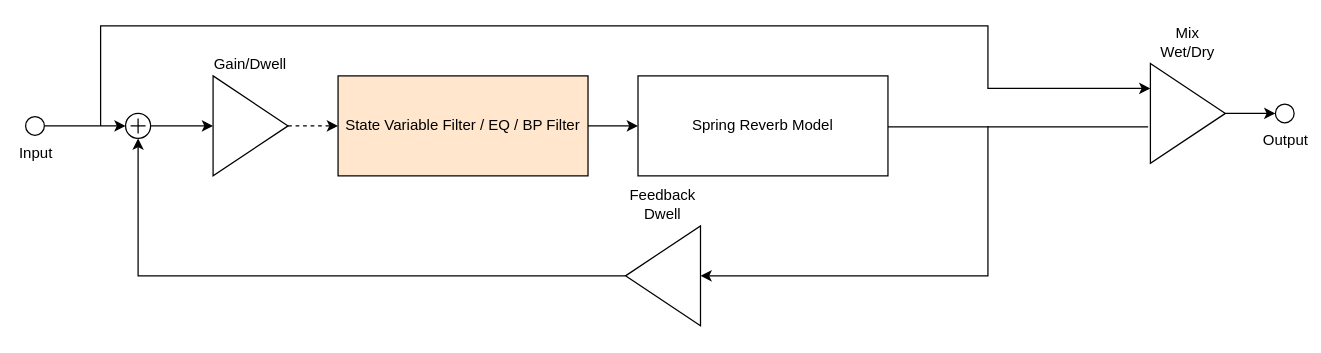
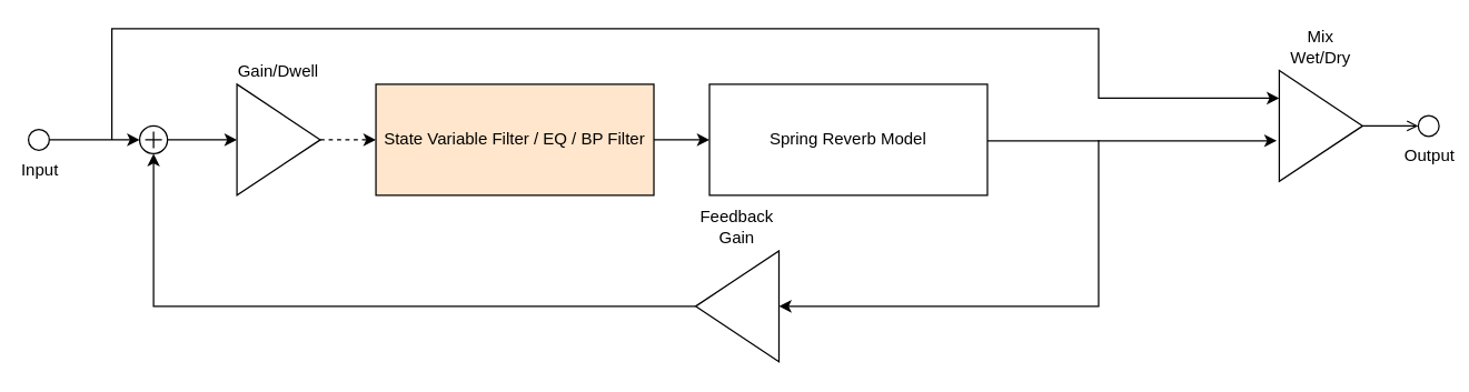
  <mxCell id="0" />
  <mxCell id="1" parent="0" />
- <mxCell id="2" style="edgeStyle=orthogonalEdgeStyle;rounded=0;orthogonalLoop=1;jettySize=auto;html=1;entryX=-0.03;entryY=0.634;entryDx=0;entryDy=0;entryPerimeter=0;endArrow=none;" edge="1" parent="1" source="4" target="10"><mxGeometry relative="1" as="geometry"><Array as="points"><mxPoint x="918" y="100" /></Array></mxGeometry></mxCell>
+ <mxCell id="2" style="edgeStyle=orthogonalEdgeStyle;rounded=0;orthogonalLoop=1;jettySize=auto;html=1;entryX=-0.03;entryY=0.634;entryDx=0;entryDy=0;entryPerimeter=0;" edge="1" parent="1" source="4" target="10"><mxGeometry relative="1" as="geometry"><Array as="points"><mxPoint x="918" y="100" /></Array></mxGeometry></mxCell>
  <mxCell id="3" style="edgeStyle=orthogonalEdgeStyle;rounded=0;orthogonalLoop=1;jettySize=auto;html=1;entryX=0;entryY=0.5;entryDx=0;entryDy=0;" edge="1" parent="1" target="16"><mxGeometry relative="1" as="geometry"><mxPoint x="790" y="100" as="sourcePoint" /><Array as="points"><mxPoint x="790" y="220" /><mxPoint x="570" y="220" /></Array></mxGeometry></mxCell>
  <mxCell id="4" value="Spring Reverb Model" style="rounded=0;whiteSpace=wrap;html=1;" vertex="1" parent="1"><mxGeometry x="510" y="60" width="200" height="80" as="geometry" /></mxCell>
  <mxCell id="5" value="" style="edgeStyle=orthogonalEdgeStyle;rounded=0;orthogonalLoop=1;jettySize=auto;html=1;" edge="1" parent="1" source="6" target="4"><mxGeometry relative="1" as="geometry" /></mxCell>
  <mxCell id="6" value="State Variable Filter / EQ / BP Filter" style="rounded=0;whiteSpace=wrap;html=1;fillColor=#ffe6cc;" vertex="1" parent="1"><mxGeometry x="270" y="60" width="200" height="80" as="geometry" /></mxCell>
  <mxCell id="7" style="edgeStyle=orthogonalEdgeStyle;rounded=0;orthogonalLoop=1;jettySize=auto;html=1;dashed=1;" edge="1" parent="1" source="8" target="6"><mxGeometry relative="1" as="geometry" /></mxCell>
  <mxCell id="8" value="Gain/Dwell" style="triangle;whiteSpace=wrap;html=1;labelPosition=center;verticalLabelPosition=top;align=center;verticalAlign=bottom;" vertex="1" parent="1"><mxGeometry x="170" y="60" width="60" height="80" as="geometry" /></mxCell>
- <mxCell id="9" style="edgeStyle=orthogonalEdgeStyle;rounded=0;orthogonalLoop=1;jettySize=auto;html=1;exitX=1;exitY=0.5;exitDx=0;exitDy=0;entryX=0;entryY=0.5;entryDx=0;entryDy=0;" edge="1" parent="1" source="10" target="14"><mxGeometry relative="1" as="geometry" /></mxCell>
+ <mxCell id="9" style="edgeStyle=orthogonalEdgeStyle;rounded=0;orthogonalLoop=1;jettySize=auto;html=1;exitX=1;exitY=0.5;exitDx=0;exitDy=0;entryX=0;entryY=0.5;entryDx=0;entryDy=0;endArrow=open;" edge="1" parent="1" source="10" target="14"><mxGeometry relative="1" as="geometry" /></mxCell>
  <mxCell id="10" value="&lt;div&gt;Mix Wet/Dry&lt;/div&gt;" style="triangle;whiteSpace=wrap;html=1;labelPosition=center;verticalLabelPosition=top;align=center;verticalAlign=bottom;" vertex="1" parent="1"><mxGeometry x="920" y="50" width="60" height="80" as="geometry" /></mxCell>
  <mxCell id="11" style="edgeStyle=orthogonalEdgeStyle;rounded=0;orthogonalLoop=1;jettySize=auto;html=1;entryX=0;entryY=0.25;entryDx=0;entryDy=0;" edge="1" parent="1" target="10"><mxGeometry relative="1" as="geometry"><mxPoint x="80" y="100" as="sourcePoint" /><Array as="points"><mxPoint x="80" y="20" /><mxPoint x="790" y="20" /><mxPoint x="790" y="70" /></Array></mxGeometry></mxCell>
  <mxCell id="12" style="edgeStyle=orthogonalEdgeStyle;rounded=0;orthogonalLoop=1;jettySize=auto;html=1;entryX=0;entryY=0.5;entryDx=0;entryDy=0;entryPerimeter=0;" edge="1" parent="1" source="13" target="18"><mxGeometry relative="1" as="geometry" /></mxCell>
  <mxCell id="13" value="Input" style="verticalLabelPosition=bottom;shadow=0;dashed=0;align=center;html=1;verticalAlign=top;strokeWidth=1;shape=ellipse;perimeter=ellipsePerimeter;" vertex="1" parent="1"><mxGeometry x="20" y="92.5" width="15" height="15" as="geometry" /></mxCell>
  <mxCell id="14" value="&lt;div&gt;Output&lt;/div&gt;" style="verticalLabelPosition=bottom;shadow=0;dashed=0;align=center;html=1;verticalAlign=top;strokeWidth=1;shape=ellipse;perimeter=ellipsePerimeter;" vertex="1" parent="1"><mxGeometry x="1020" y="82.5" width="15" height="15" as="geometry" /></mxCell>
  <mxCell id="15" style="edgeStyle=orthogonalEdgeStyle;rounded=0;orthogonalLoop=1;jettySize=auto;html=1;entryX=0.5;entryY=1;entryDx=0;entryDy=0;entryPerimeter=0;" edge="1" parent="1" source="16" target="18"><mxGeometry relative="1" as="geometry"><mxPoint x="110" y="130" as="targetPoint" /><Array as="points"><mxPoint x="110" y="220" /></Array></mxGeometry></mxCell>
- <mxCell id="16" value="&lt;div&gt;Feedback Dwell&lt;/div&gt;" style="triangle;whiteSpace=wrap;html=1;labelPosition=center;verticalLabelPosition=top;align=center;verticalAlign=bottom;direction=west;" vertex="1" parent="1"><mxGeometry x="500" y="180" width="60" height="80" as="geometry" /></mxCell>
+ <mxCell id="16" value="&lt;div&gt;Feedback Gain&lt;/div&gt;" style="triangle;whiteSpace=wrap;html=1;labelPosition=center;verticalLabelPosition=top;align=center;verticalAlign=bottom;direction=west;" vertex="1" parent="1"><mxGeometry x="500" y="180" width="60" height="80" as="geometry" /></mxCell>
  <mxCell id="17" style="edgeStyle=orthogonalEdgeStyle;rounded=0;orthogonalLoop=1;jettySize=auto;html=1;entryX=0;entryY=0.5;entryDx=0;entryDy=0;" edge="1" parent="1" source="18" target="8"><mxGeometry relative="1" as="geometry" /></mxCell>
  <mxCell id="18" value="" style="verticalLabelPosition=bottom;shadow=0;dashed=0;align=center;html=1;verticalAlign=top;shape=mxgraph.electrical.abstract.summation_point;" vertex="1" parent="1"><mxGeometry x="100" y="90" width="20" height="20" as="geometry" /></mxCell>
